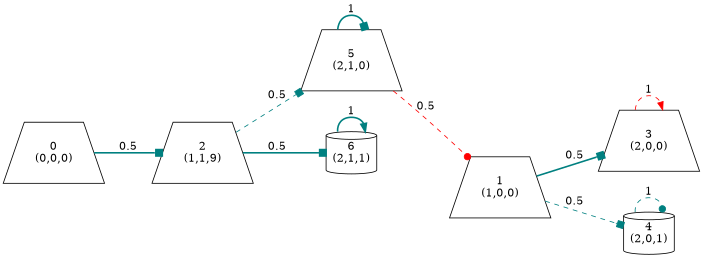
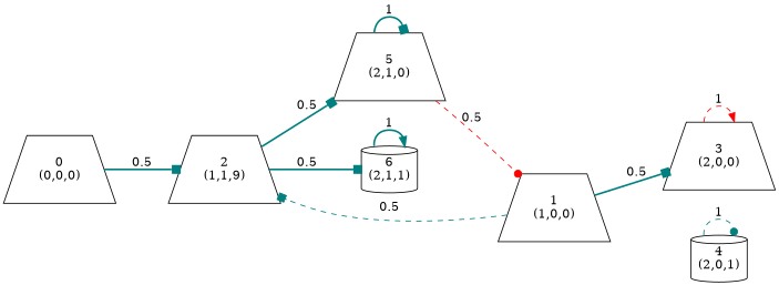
  digraph {
    rankdir=LR
    node [shape=trapezium]
    edge [arrowhead=box color=teal style=bold]
    n1 [label="0\n(0,0,0)"]
    n2 [label="2\n(1,1,9)"]
    n3 [label="1\n(1,0,0)"]
    n4 [label="3\n(2,0,0)"]
    n5 [label="4\n(2,0,1)" shape=cylinder]
    n6 [label="5\n(2,1,0)"]
    n7 [label="6\n(2,1,1)" shape=cylinder]
    n1 -> n2 [label=0.5]
-   n2 -> n6 [label=0.5 style=dashed]
+   n2 -> n6 [label=0.5]
    n2 -> n7 [label=0.5]
    n3 -> n4 [label=0.5]
-   n3 -> n5 [label=0.5 style=dashed]
+   n3 -> n2 [label=0.5 style=dashed]
    n4 -> n4 [arrowhead=normal color=red label=1 style=dashed]
    n5 -> n5 [arrowhead=dot label=1 style=dashed]
    n6 -> n3 [arrowhead=dot color=red label=0.5 style=dashed]
    n6 -> n6 [label=1]
    n7 -> n7 [arrowhead=normal label=1]
  }
